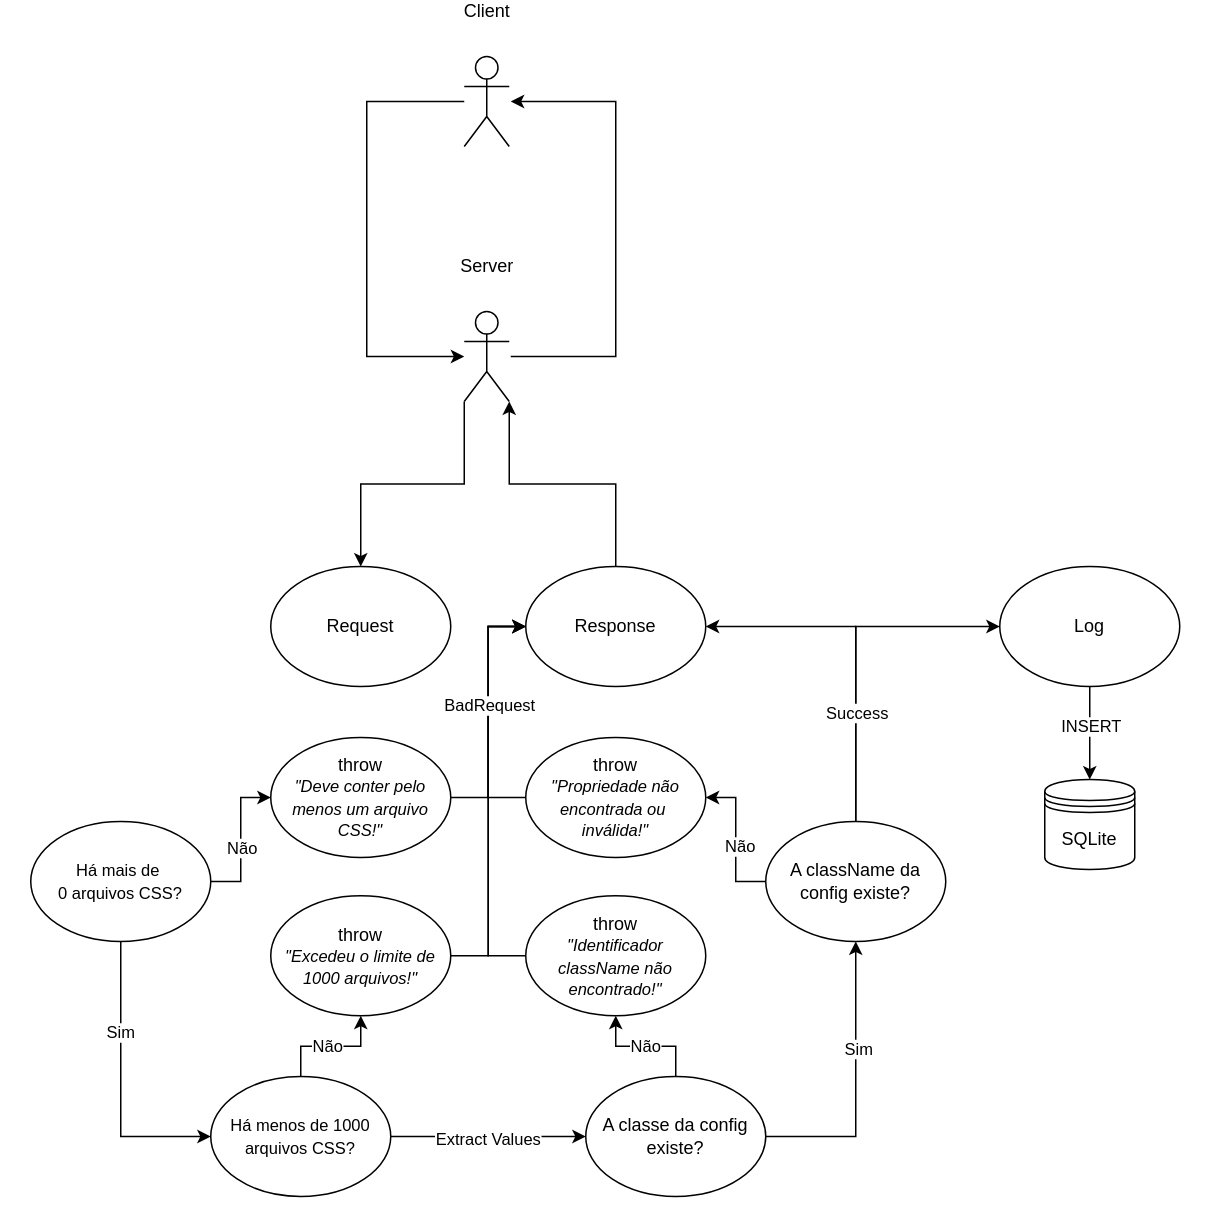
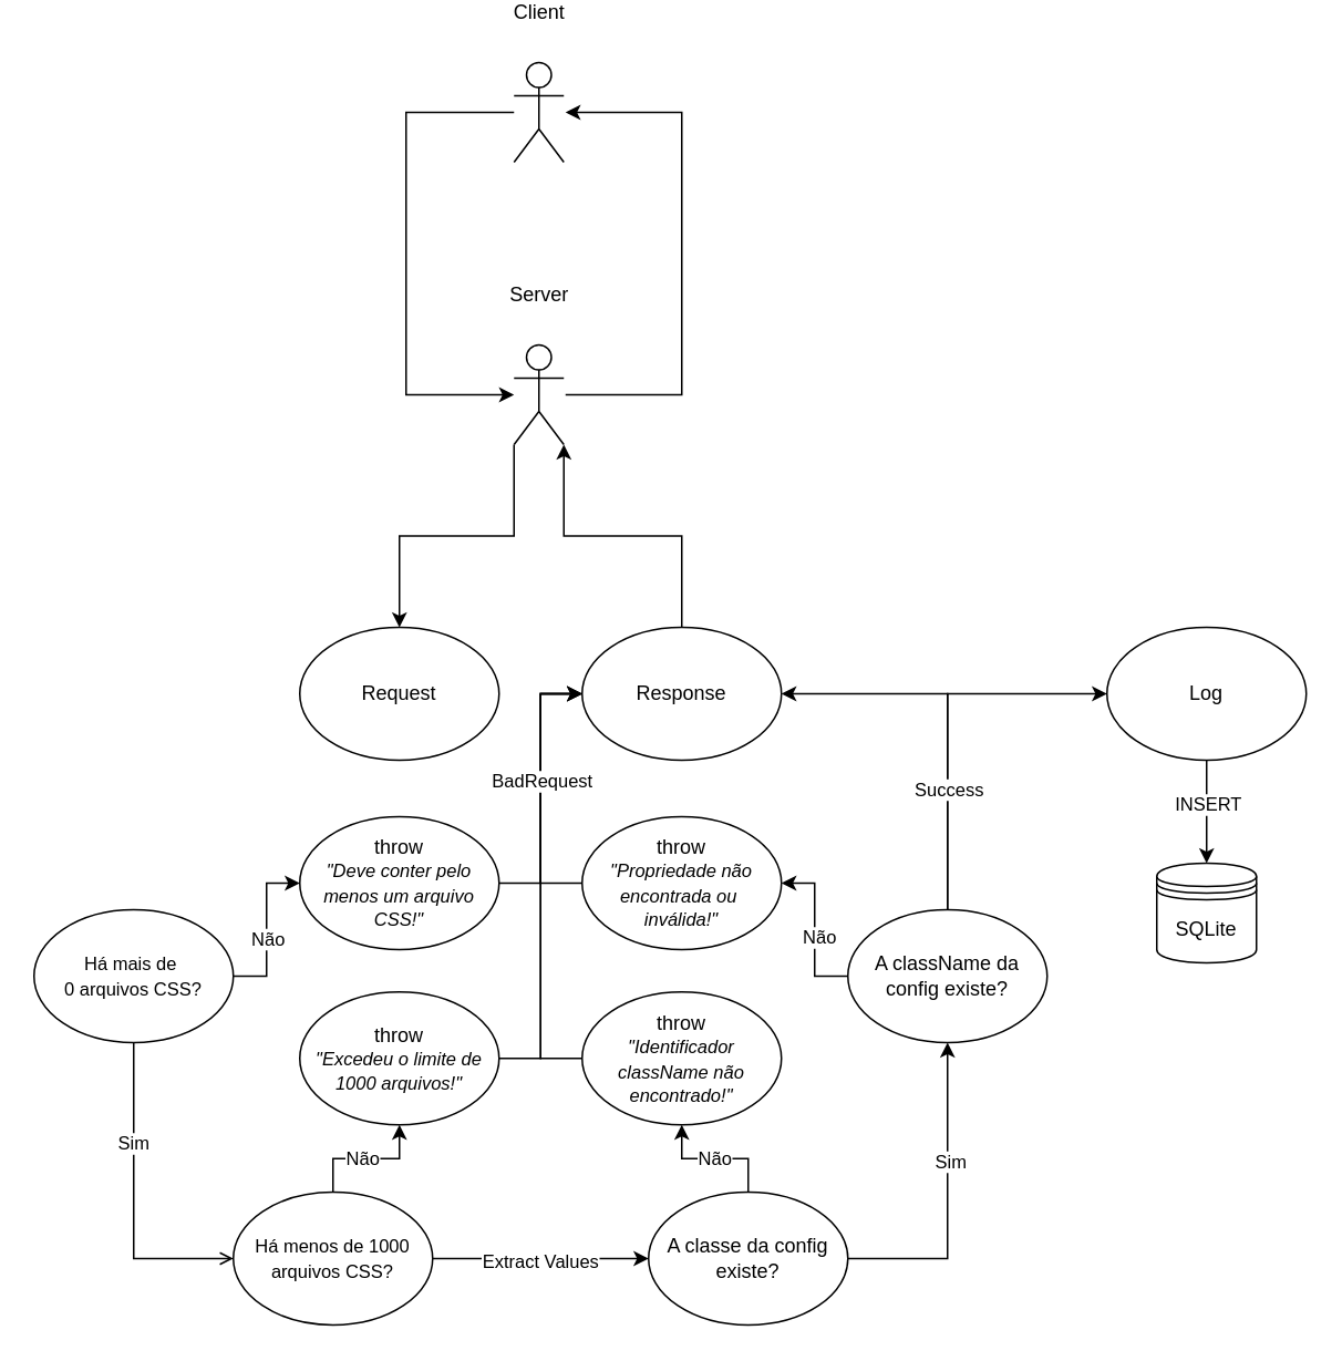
  <mxCell id="0" />
  <mxCell id="1" parent="0" />
  <mxCell id="2" style="edgeStyle=orthogonalEdgeStyle;rounded=0;orthogonalLoop=1;jettySize=auto;html=1;" edge="1" parent="1" source="3" target="40"><mxGeometry relative="1" as="geometry"><mxPoint x="264" y="220" as="targetPoint" /><Array as="points"><mxPoint x="244" y="50" /><mxPoint x="244" y="220" /></Array></mxGeometry></mxCell>
  <mxCell id="3" value="Client" style="shape=umlActor;verticalLabelPosition=top;verticalAlign=middle;html=1;outlineConnect=0;align=center;horizontal=1;labelPosition=center;" vertex="1" parent="1"><mxGeometry x="309" y="20" width="30" height="60" as="geometry" /></mxCell>
  <mxCell id="4" style="edgeStyle=orthogonalEdgeStyle;rounded=0;orthogonalLoop=1;jettySize=auto;html=1;entryX=0.5;entryY=0;entryDx=0;entryDy=0;" edge="1" parent="1" source="6" target="7"><mxGeometry relative="1" as="geometry" /></mxCell>
  <mxCell id="5" value="INSERT" style="edgeLabel;html=1;align=center;verticalAlign=middle;resizable=0;points=[];" vertex="1" connectable="0" parent="4"><mxGeometry x="-0.163" relative="1" as="geometry"><mxPoint as="offset" /></mxGeometry></mxCell>
  <mxCell id="6" value="Log" style="ellipse;whiteSpace=wrap;html=1;" vertex="1" parent="1"><mxGeometry x="666" y="360" width="120" height="80" as="geometry" /></mxCell>
  <mxCell id="7" value="SQLite" style="shape=datastore;whiteSpace=wrap;html=1;" vertex="1" parent="1"><mxGeometry x="696" y="502" width="60" height="60" as="geometry" /></mxCell>
- <mxCell id="8" style="edgeStyle=orthogonalEdgeStyle;rounded=0;orthogonalLoop=1;jettySize=auto;html=1;entryX=0;entryY=0.5;entryDx=0;entryDy=0;" edge="1" parent="1" source="12" target="19"><mxGeometry relative="1" as="geometry" /></mxCell>
+ <mxCell id="8" style="edgeStyle=orthogonalEdgeStyle;rounded=0;orthogonalLoop=1;jettySize=auto;html=1;entryX=0;entryY=0.5;entryDx=0;entryDy=0;endArrow=open;" edge="1" parent="1" source="12" target="19"><mxGeometry relative="1" as="geometry" /></mxCell>
  <mxCell id="9" value="Sim" style="edgeLabel;html=1;align=center;verticalAlign=middle;resizable=0;points=[];" vertex="1" connectable="0" parent="8"><mxGeometry x="-0.365" y="-1" relative="1" as="geometry"><mxPoint as="offset" /></mxGeometry></mxCell>
  <mxCell id="10" style="edgeStyle=orthogonalEdgeStyle;rounded=0;orthogonalLoop=1;jettySize=auto;html=1;entryX=0;entryY=0.5;entryDx=0;entryDy=0;" edge="1" parent="1" source="12" target="14"><mxGeometry relative="1" as="geometry" /></mxCell>
  <mxCell id="11" value="Não" style="edgeLabel;html=1;align=center;verticalAlign=middle;resizable=0;points=[];" vertex="1" connectable="0" parent="10"><mxGeometry x="-0.113" relative="1" as="geometry"><mxPoint as="offset" /></mxGeometry></mxCell>
  <mxCell id="12" value="&lt;div&gt;&lt;span style=&quot;font-size: 11px;&quot;&gt;Há mais de&amp;nbsp;&lt;/span&gt;&lt;/div&gt;&lt;div&gt;&lt;span style=&quot;font-size: 11px;&quot;&gt;0 arquivos CSS&lt;/span&gt;&lt;span style=&quot;font-size: 11px; background-color: initial;&quot;&gt;?&lt;/span&gt;&lt;/div&gt;" style="ellipse;whiteSpace=wrap;html=1;" vertex="1" parent="1"><mxGeometry x="20" y="530" width="120" height="80" as="geometry" /></mxCell>
  <mxCell id="13" style="edgeStyle=orthogonalEdgeStyle;rounded=0;orthogonalLoop=1;jettySize=auto;html=1;entryX=0;entryY=0.5;entryDx=0;entryDy=0;" edge="1" parent="1" source="14" target="42"><mxGeometry relative="1" as="geometry" /></mxCell>
  <mxCell id="14" value="throw&lt;div&gt;&lt;i&gt;&lt;font style=&quot;font-size: 11px;&quot;&gt;&quot;Deve conter pelo menos um arquivo CSS!&quot;&lt;/font&gt;&lt;/i&gt;&lt;br&gt;&lt;/div&gt;" style="ellipse;whiteSpace=wrap;html=1;" vertex="1" parent="1"><mxGeometry x="180" y="474" width="120" height="80" as="geometry" /></mxCell>
  <mxCell id="15" style="edgeStyle=orthogonalEdgeStyle;rounded=0;orthogonalLoop=1;jettySize=auto;html=1;entryX=0;entryY=0.5;entryDx=0;entryDy=0;" edge="1" parent="1" source="19" target="26"><mxGeometry relative="1" as="geometry" /></mxCell>
  <mxCell id="16" value="Extract Values" style="edgeLabel;html=1;align=center;verticalAlign=middle;resizable=0;points=[];" vertex="1" connectable="0" parent="15"><mxGeometry x="-0.014" y="-1" relative="1" as="geometry"><mxPoint as="offset" /></mxGeometry></mxCell>
  <mxCell id="17" style="edgeStyle=orthogonalEdgeStyle;rounded=0;orthogonalLoop=1;jettySize=auto;html=1;entryX=0.5;entryY=1;entryDx=0;entryDy=0;" edge="1" parent="1" source="19" target="21"><mxGeometry relative="1" as="geometry" /></mxCell>
  <mxCell id="18" value="Não" style="edgeLabel;html=1;align=center;verticalAlign=middle;resizable=0;points=[];" vertex="1" connectable="0" parent="17"><mxGeometry x="-0.064" relative="1" as="geometry"><mxPoint as="offset" /></mxGeometry></mxCell>
  <mxCell id="19" value="&lt;div&gt;&lt;span style=&quot;font-size: 11px;&quot;&gt;Há menos de 1000 arquivos CSS&lt;/span&gt;&lt;span style=&quot;font-size: 11px; background-color: initial;&quot;&gt;?&lt;/span&gt;&lt;/div&gt;" style="ellipse;whiteSpace=wrap;html=1;" vertex="1" parent="1"><mxGeometry x="140" y="700" width="120" height="80" as="geometry" /></mxCell>
  <mxCell id="20" style="edgeStyle=orthogonalEdgeStyle;rounded=0;orthogonalLoop=1;jettySize=auto;html=1;entryX=0;entryY=0.5;entryDx=0;entryDy=0;" edge="1" parent="1" source="21" target="42"><mxGeometry relative="1" as="geometry" /></mxCell>
  <mxCell id="21" value="throw&lt;div&gt;&lt;i&gt;&lt;font style=&quot;font-size: 11px;&quot;&gt;&quot;Excedeu o limite de 1000 arquivos!&quot;&lt;/font&gt;&lt;/i&gt;&lt;br&gt;&lt;/div&gt;" style="ellipse;whiteSpace=wrap;html=1;" vertex="1" parent="1"><mxGeometry x="180" y="579.5" width="120" height="80" as="geometry" /></mxCell>
  <mxCell id="22" style="edgeStyle=orthogonalEdgeStyle;rounded=0;orthogonalLoop=1;jettySize=auto;html=1;entryX=0.5;entryY=1;entryDx=0;entryDy=0;" edge="1" parent="1" source="26" target="34"><mxGeometry relative="1" as="geometry"><Array as="points"><mxPoint x="570" y="740" /></Array></mxGeometry></mxCell>
  <mxCell id="23" value="Sim" style="edgeLabel;html=1;align=center;verticalAlign=middle;resizable=0;points=[];" vertex="1" connectable="0" parent="22"><mxGeometry x="0.255" y="-1" relative="1" as="geometry"><mxPoint as="offset" /></mxGeometry></mxCell>
  <mxCell id="24" style="edgeStyle=orthogonalEdgeStyle;rounded=0;orthogonalLoop=1;jettySize=auto;html=1;entryX=0.5;entryY=1;entryDx=0;entryDy=0;" edge="1" parent="1" source="26" target="28"><mxGeometry relative="1" as="geometry" /></mxCell>
  <mxCell id="25" value="Não" style="edgeLabel;html=1;align=center;verticalAlign=middle;resizable=0;points=[];" vertex="1" connectable="0" parent="24"><mxGeometry x="0.028" relative="1" as="geometry"><mxPoint as="offset" /></mxGeometry></mxCell>
  <mxCell id="26" value="A classe da config existe?" style="ellipse;whiteSpace=wrap;html=1;" vertex="1" parent="1"><mxGeometry x="390" y="700" width="120" height="80" as="geometry" /></mxCell>
  <mxCell id="27" style="edgeStyle=orthogonalEdgeStyle;rounded=0;orthogonalLoop=1;jettySize=auto;html=1;entryX=0;entryY=0.5;entryDx=0;entryDy=0;" edge="1" parent="1" target="42"><mxGeometry relative="1" as="geometry"><mxPoint x="355" y="619.483" as="sourcePoint" /><mxPoint x="415" y="440" as="targetPoint" /><Array as="points"><mxPoint x="325" y="619" /><mxPoint x="325" y="400" /></Array></mxGeometry></mxCell>
  <mxCell id="28" value="throw&lt;div&gt;&lt;i&gt;&lt;font style=&quot;&quot;&gt;&lt;span style=&quot;font-size: 11px;&quot;&gt;&quot;Identificador className não encontrado!&quot;&lt;/span&gt;&lt;/font&gt;&lt;/i&gt;&lt;br&gt;&lt;/div&gt;" style="ellipse;whiteSpace=wrap;html=1;" vertex="1" parent="1"><mxGeometry x="350" y="579.5" width="120" height="80" as="geometry" /></mxCell>
  <mxCell id="29" style="edgeStyle=orthogonalEdgeStyle;rounded=0;orthogonalLoop=1;jettySize=auto;html=1;entryX=1;entryY=0.5;entryDx=0;entryDy=0;" edge="1" parent="1" source="34" target="42"><mxGeometry relative="1" as="geometry"><Array as="points"><mxPoint x="570" y="400" /></Array></mxGeometry></mxCell>
  <mxCell id="30" style="edgeStyle=orthogonalEdgeStyle;rounded=0;orthogonalLoop=1;jettySize=auto;html=1;entryX=1;entryY=0.5;entryDx=0;entryDy=0;" edge="1" parent="1" source="34" target="37"><mxGeometry relative="1" as="geometry" /></mxCell>
  <mxCell id="31" value="Não" style="edgeLabel;html=1;align=center;verticalAlign=middle;resizable=0;points=[];" vertex="1" connectable="0" parent="30"><mxGeometry x="-0.093" y="-2" relative="1" as="geometry"><mxPoint as="offset" /></mxGeometry></mxCell>
  <mxCell id="32" style="edgeStyle=orthogonalEdgeStyle;rounded=0;orthogonalLoop=1;jettySize=auto;html=1;exitX=0.5;exitY=0;exitDx=0;exitDy=0;entryX=0;entryY=0.5;entryDx=0;entryDy=0;" edge="1" parent="1" source="34" target="6"><mxGeometry relative="1" as="geometry" /></mxCell>
  <mxCell id="33" value="Success" style="edgeLabel;html=1;align=center;verticalAlign=middle;resizable=0;points=[];" vertex="1" connectable="0" parent="32"><mxGeometry x="-0.358" relative="1" as="geometry"><mxPoint as="offset" /></mxGeometry></mxCell>
  <mxCell id="34" value="A className da config existe?" style="ellipse;whiteSpace=wrap;html=1;" vertex="1" parent="1"><mxGeometry x="510" y="530" width="120" height="80" as="geometry" /></mxCell>
  <mxCell id="35" style="edgeStyle=orthogonalEdgeStyle;rounded=0;orthogonalLoop=1;jettySize=auto;html=1;entryX=0;entryY=0.5;entryDx=0;entryDy=0;" edge="1" parent="1" target="42"><mxGeometry relative="1" as="geometry"><mxPoint x="355" y="514.034" as="sourcePoint" /><mxPoint x="372.574" y="428.284" as="targetPoint" /><Array as="points"><mxPoint x="325" y="514" /><mxPoint x="325" y="400" /></Array></mxGeometry></mxCell>
  <mxCell id="36" value="BadRequest" style="edgeLabel;html=1;align=center;verticalAlign=middle;resizable=0;points=[];" vertex="1" connectable="0" parent="35"><mxGeometry x="0.09" relative="1" as="geometry"><mxPoint as="offset" /></mxGeometry></mxCell>
  <mxCell id="37" value="throw&lt;div&gt;&lt;i&gt;&lt;font style=&quot;&quot;&gt;&lt;span style=&quot;font-size: 11px;&quot;&gt;&quot;Propriedade não encontrada ou&amp;nbsp;&lt;/span&gt;&lt;/font&gt;&lt;/i&gt;&lt;/div&gt;&lt;div&gt;&lt;i&gt;&lt;font style=&quot;&quot;&gt;&lt;span style=&quot;font-size: 11px;&quot;&gt;inválida!&quot;&lt;/span&gt;&lt;/font&gt;&lt;/i&gt;&lt;br&gt;&lt;/div&gt;" style="ellipse;whiteSpace=wrap;html=1;" vertex="1" parent="1"><mxGeometry x="350" y="474" width="120" height="80" as="geometry" /></mxCell>
  <mxCell id="38" style="edgeStyle=orthogonalEdgeStyle;rounded=0;orthogonalLoop=1;jettySize=auto;html=1;" edge="1" parent="1"><mxGeometry relative="1" as="geometry"><mxPoint x="340" y="220" as="sourcePoint" /><mxPoint x="340" y="50" as="targetPoint" /><Array as="points"><mxPoint x="410" y="220" /><mxPoint x="410" y="50" /></Array></mxGeometry></mxCell>
  <mxCell id="39" style="edgeStyle=orthogonalEdgeStyle;rounded=0;orthogonalLoop=1;jettySize=auto;html=1;exitX=0;exitY=1;exitDx=0;exitDy=0;exitPerimeter=0;entryX=0.5;entryY=0;entryDx=0;entryDy=0;" edge="1" parent="1" source="40" target="43"><mxGeometry relative="1" as="geometry" /></mxCell>
  <mxCell id="40" value="Server" style="shape=umlActor;verticalLabelPosition=top;verticalAlign=middle;html=1;outlineConnect=0;align=center;horizontal=1;labelPosition=center;" vertex="1" parent="1"><mxGeometry x="309" y="190" width="30" height="60" as="geometry" /></mxCell>
  <mxCell id="41" style="edgeStyle=orthogonalEdgeStyle;rounded=0;orthogonalLoop=1;jettySize=auto;html=1;exitX=0.5;exitY=0;exitDx=0;exitDy=0;entryX=1;entryY=1;entryDx=0;entryDy=0;entryPerimeter=0;" edge="1" parent="1" source="42" target="40"><mxGeometry relative="1" as="geometry"><mxPoint x="420" y="355" as="sourcePoint" /><mxPoint x="324.053" y="245" as="targetPoint" /><Array as="points"><mxPoint x="410" y="305" /><mxPoint x="339" y="305" /></Array></mxGeometry></mxCell>
  <mxCell id="42" value="Response" style="ellipse;whiteSpace=wrap;html=1;" vertex="1" parent="1"><mxGeometry x="350" y="360" width="120" height="80" as="geometry" /></mxCell>
  <mxCell id="43" value="Request" style="ellipse;whiteSpace=wrap;html=1;" vertex="1" parent="1"><mxGeometry x="180" y="360" width="120" height="80" as="geometry" /></mxCell>
